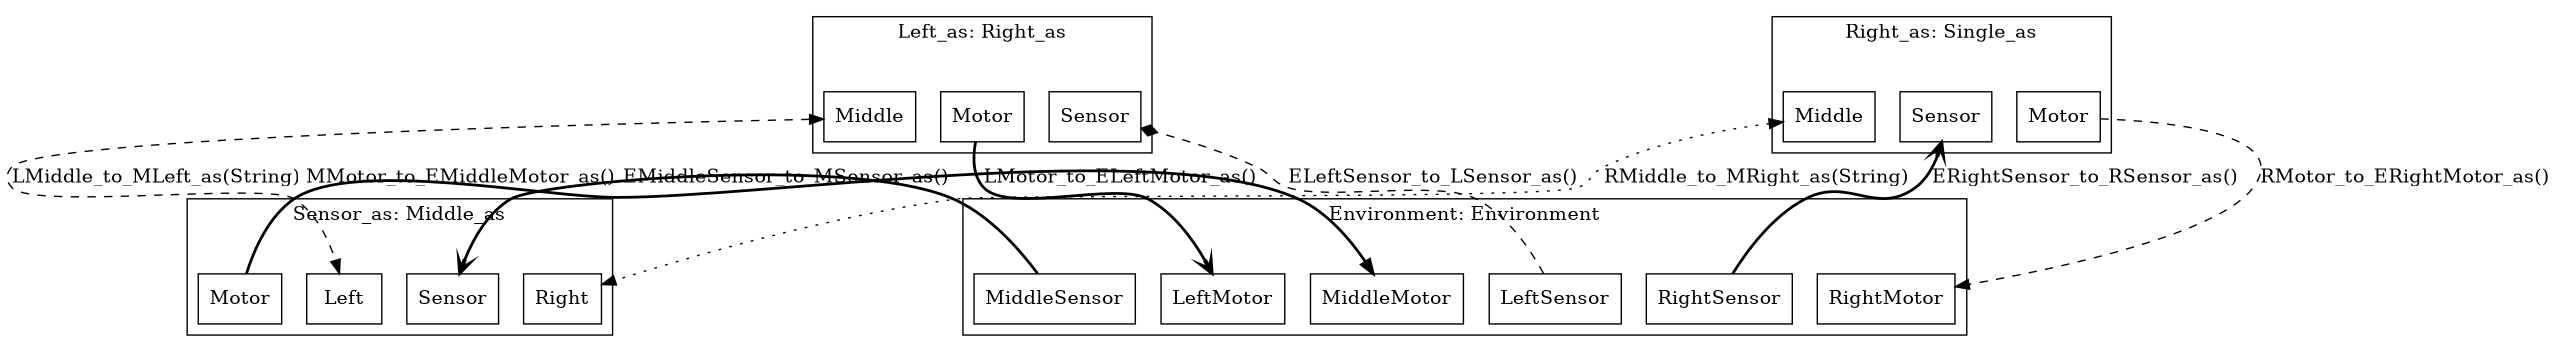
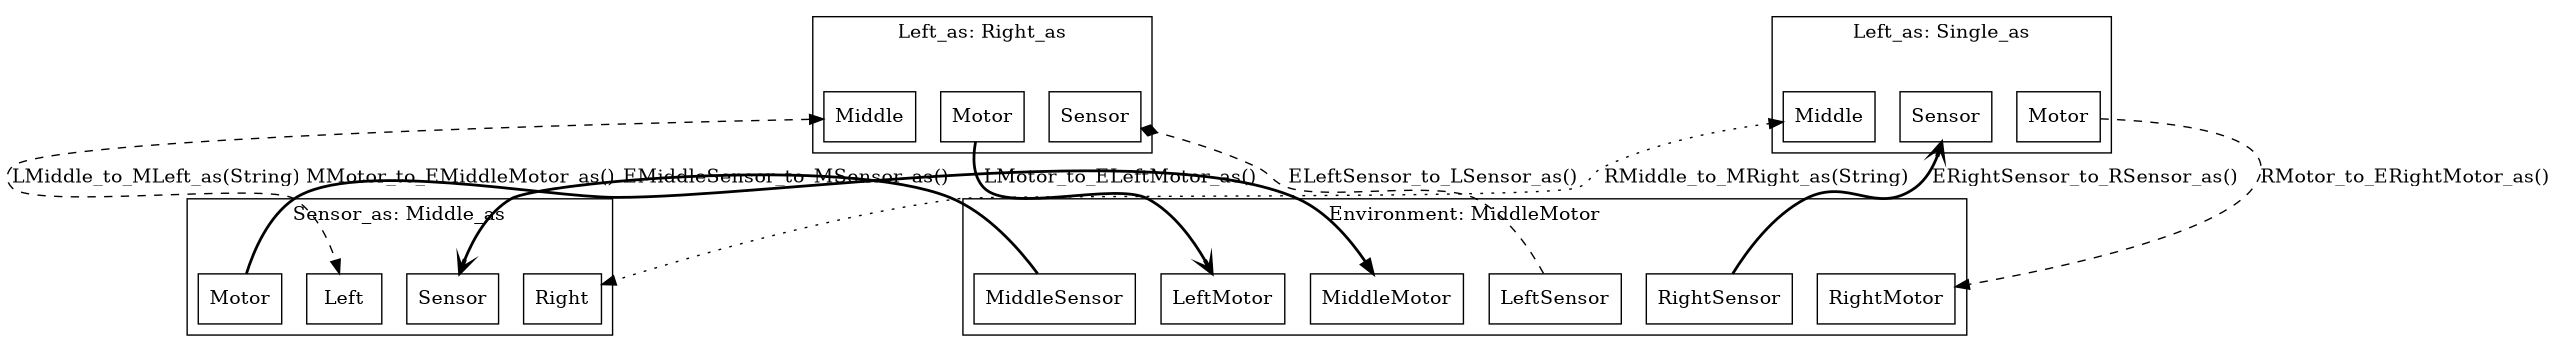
  digraph {
    rankdir=TB
    node [shape=box]
    edge [style=bold arrowhead=vee]
    n1 [label=Middle]
    n2 [label=Sensor]
    n3 [label=Motor]
    n4 [label=Middle]
    n5 [label=Sensor]
    n6 [label=Motor]
    n7 [label=Left]
    n8 [label=Right]
    n9 [label=Sensor]
    n10 [label=Motor]
    n11 [label=LeftSensor]
    n12 [label=LeftMotor]
    n13 [label=MiddleSensor]
    n14 [label=MiddleMotor]
    n15 [label=RightSensor]
    n16 [label=RightMotor]
    subgraph cluster_1 {
-     label="Right_as: Single_as"
+     label="Left_as: Single_as"
      n1
      n2
      n3
    }
    subgraph cluster_2 {
      label="Left_as: Right_as"
      n4
      n5
      n6
    }
    subgraph cluster_3 {
      label="Sensor_as: Middle_as"
      n7
      n8
      n9
      n10
    }
    subgraph cluster_4 {
-     label="Environment: Environment"
+     label="Environment: MiddleMotor"
      n11
      n12
      n13
      n14
      n15
      n16
    }
    n1 -> n8 [dir=both label="RMiddle_to_MRight_as(String)" style=dotted arrowhead=""]
    n3 -> n16 [arrowhead=normal label="RMotor_to_ERightMotor_as()" style=dashed]
    n4 -> n7 [dir=both label="LMiddle_to_MLeft_as(String)" style=dashed arrowhead=""]
    n6 -> n12 [label="LMotor_to_ELeftMotor_as()"]
    n10 -> n14 [arrowhead=normal label="MMotor_to_EMiddleMotor_as()"]
    n11 -> n5 [arrowhead=diamond label="ELeftSensor_to_LSensor_as()" style=dashed]
    n13 -> n9 [label="EMiddleSensor_to_MSensor_as()"]
    n15 -> n2 [label="ERightSensor_to_RSensor_as()"]
  }
